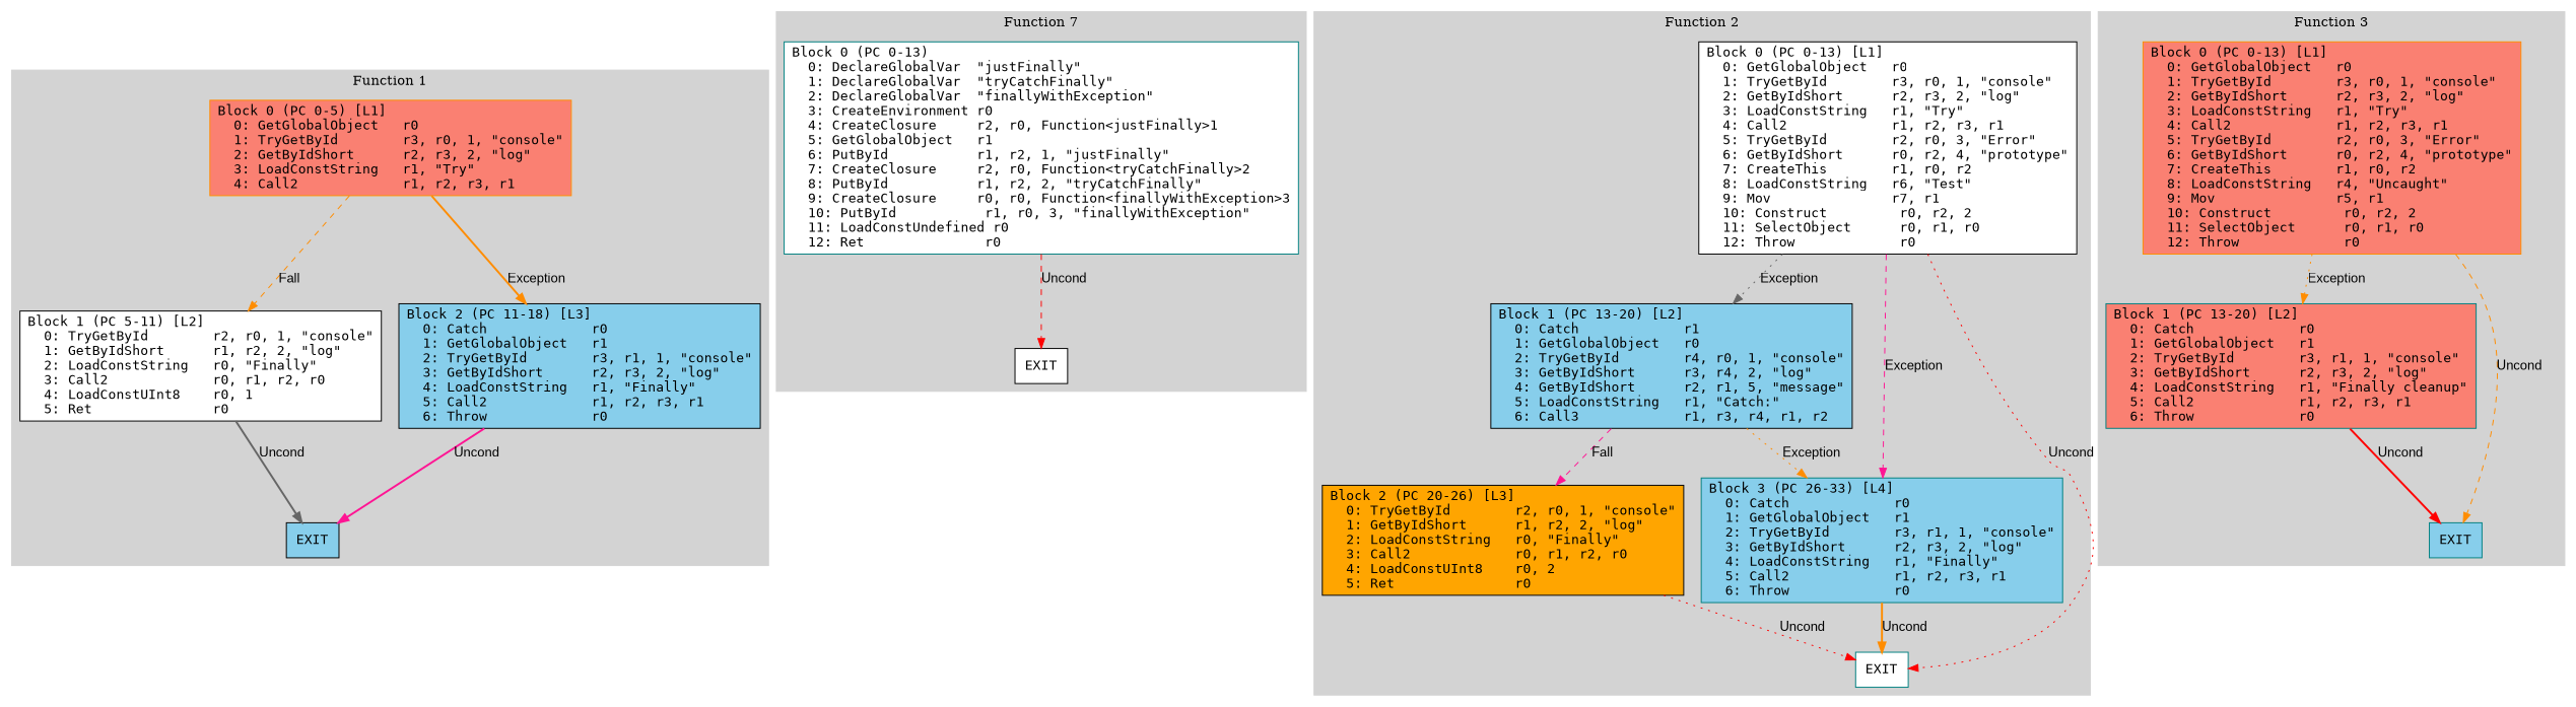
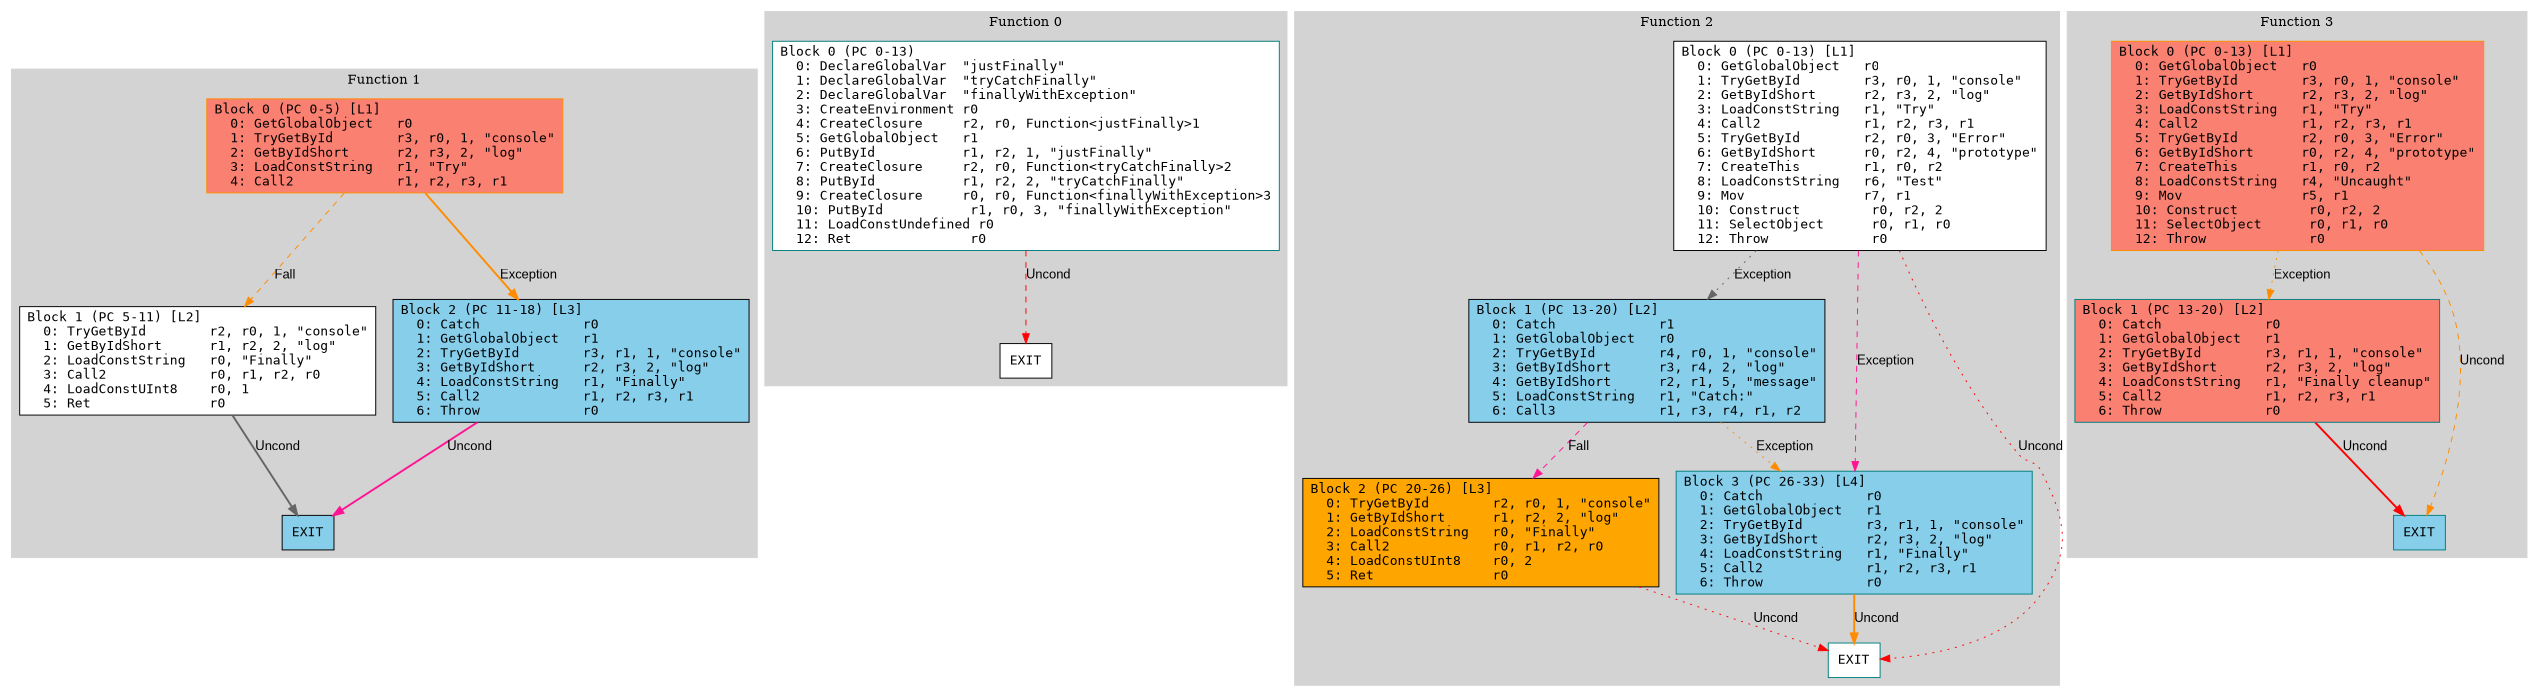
  digraph {
    rankdir=TB
    node [fontname=monospace shape=box style=filled fillcolor=white color=black]
    edge [fontname=Arial color=darkorange style=dashed]
    n1 [label="Block 0 (PC 0-5) [L1]\l  0: GetGlobalObject   r0\l  1: TryGetById        r3, r0, 1, \"console\"\l  2: GetByIdShort      r2, r3, 2, \"log\"\l  3: LoadConstString   r1, \"Try\"\l  4: Call2             r1, r2, r3, r1\l" fillcolor=salmon color=darkorange]
    n2 [label="Block 1 (PC 5-11) [L2]\l  0: TryGetById        r2, r0, 1, \"console\"\l  1: GetByIdShort      r1, r2, 2, \"log\"\l  2: LoadConstString   r0, \"Finally\"\l  3: Call2             r0, r1, r2, r0\l  4: LoadConstUInt8    r0, 1\l  5: Ret               r0\l"]
    n3 [label="Block 2 (PC 11-18) [L3]\l  0: Catch             r0\l  1: GetGlobalObject   r1\l  2: TryGetById        r3, r1, 1, \"console\"\l  3: GetByIdShort      r2, r3, 2, \"log\"\l  4: LoadConstString   r1, \"Finally\"\l  5: Call2             r1, r2, r3, r1\l  6: Throw             r0\l" fillcolor=skyblue]
    n4 [label=EXIT fillcolor=skyblue]
    n5 [label="Block 0 (PC 0-13)\l  0: DeclareGlobalVar  \"justFinally\"\l  1: DeclareGlobalVar  \"tryCatchFinally\"\l  2: DeclareGlobalVar  \"finallyWithException\"\l  3: CreateEnvironment r0\l  4: CreateClosure     r2, r0, Function<justFinally>1\l  5: GetGlobalObject   r1\l  6: PutById           r1, r2, 1, \"justFinally\"\l  7: CreateClosure     r2, r0, Function<tryCatchFinally>2\l  8: PutById           r1, r2, 2, \"tryCatchFinally\"\l  9: CreateClosure     r0, r0, Function<finallyWithException>3\l  10: PutById           r1, r0, 3, \"finallyWithException\"\l  11: LoadConstUndefined r0\l  12: Ret               r0\l" color=teal]
    n6 [label=EXIT]
    n7 [label="Block 0 (PC 0-13) [L1]\l  0: GetGlobalObject   r0\l  1: TryGetById        r3, r0, 1, \"console\"\l  2: GetByIdShort      r2, r3, 2, \"log\"\l  3: LoadConstString   r1, \"Try\"\l  4: Call2             r1, r2, r3, r1\l  5: TryGetById        r2, r0, 3, \"Error\"\l  6: GetByIdShort      r0, r2, 4, \"prototype\"\l  7: CreateThis        r1, r0, r2\l  8: LoadConstString   r6, \"Test\"\l  9: Mov               r7, r1\l  10: Construct         r0, r2, 2\l  11: SelectObject      r0, r1, r0\l  12: Throw             r0\l"]
    n8 [label="Block 1 (PC 13-20) [L2]\l  0: Catch             r1\l  1: GetGlobalObject   r0\l  2: TryGetById        r4, r0, 1, \"console\"\l  3: GetByIdShort      r3, r4, 2, \"log\"\l  4: GetByIdShort      r2, r1, 5, \"message\"\l  5: LoadConstString   r1, \"Catch:\"\l  6: Call3             r1, r3, r4, r1, r2\l" fillcolor=skyblue]
    n9 [label="Block 3 (PC 26-33) [L4]\l  0: Catch             r0\l  1: GetGlobalObject   r1\l  2: TryGetById        r3, r1, 1, \"console\"\l  3: GetByIdShort      r2, r3, 2, \"log\"\l  4: LoadConstString   r1, \"Finally\"\l  5: Call2             r1, r2, r3, r1\l  6: Throw             r0\l" fillcolor=skyblue color=teal]
    n10 [label=EXIT color=teal]
    n11 [label="Block 2 (PC 20-26) [L3]\l  0: TryGetById        r2, r0, 1, \"console\"\l  1: GetByIdShort      r1, r2, 2, \"log\"\l  2: LoadConstString   r0, \"Finally\"\l  3: Call2             r0, r1, r2, r0\l  4: LoadConstUInt8    r0, 2\l  5: Ret               r0\l" fillcolor=orange]
    n12 [label="Block 0 (PC 0-13) [L1]\l  0: GetGlobalObject   r0\l  1: TryGetById        r3, r0, 1, \"console\"\l  2: GetByIdShort      r2, r3, 2, \"log\"\l  3: LoadConstString   r1, \"Try\"\l  4: Call2             r1, r2, r3, r1\l  5: TryGetById        r2, r0, 3, \"Error\"\l  6: GetByIdShort      r0, r2, 4, \"prototype\"\l  7: CreateThis        r1, r0, r2\l  8: LoadConstString   r4, \"Uncaught\"\l  9: Mov               r5, r1\l  10: Construct         r0, r2, 2\l  11: SelectObject      r0, r1, r0\l  12: Throw             r0\l" fillcolor=salmon color=darkorange]
    n13 [label="Block 1 (PC 13-20) [L2]\l  0: Catch             r0\l  1: GetGlobalObject   r1\l  2: TryGetById        r3, r1, 1, \"console\"\l  3: GetByIdShort      r2, r3, 2, \"log\"\l  4: LoadConstString   r1, \"Finally cleanup\"\l  5: Call2             r1, r2, r3, r1\l  6: Throw             r0\l" fillcolor=salmon color=teal]
    n14 [label=EXIT fillcolor=skyblue color=teal]
    subgraph cluster_1 {
      color=lightgrey
      label="Function 1"
      style=filled
      n1
      n2
      n3
      n4
    }
    subgraph cluster_2 {
      color=lightgrey
-     label="Function 7"
+     label="Function 0"
      style=filled
      n5
      n6
    }
    subgraph cluster_3 {
      color=lightgrey
      label="Function 2"
      style=filled
      n7
      n8
      n9
      n10
      n11
    }
    subgraph cluster_4 {
      color=lightgrey
      label="Function 3"
      style=filled
      n12
      n13
      n14
    }
    n1 -> n2 [label=Fall]
    n1 -> n3 [label=Exception style=bold]
    n2 -> n4 [label=Uncond color=gray40 style=bold]
    n3 -> n4 [label=Uncond color=deeppink style=bold]
    n5 -> n6 [label=Uncond color=red]
    n7 -> n8 [label=Exception color=gray40 style=dotted]
    n7 -> n9 [label=Exception color=deeppink]
    n7 -> n10 [label=Uncond color=red style=dotted]
    n8 -> n9 [label=Exception style=dotted]
    n8 -> n11 [label=Fall color=deeppink]
    n9 -> n10 [label=Uncond style=bold]
    n11 -> n10 [label=Uncond color=red style=dotted]
    n12 -> n13 [label=Exception style=dotted]
    n12 -> n14 [label=Uncond]
    n13 -> n14 [label=Uncond color=red style=bold]
  }
